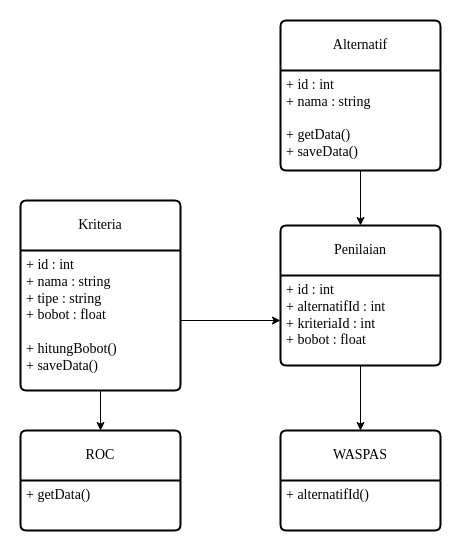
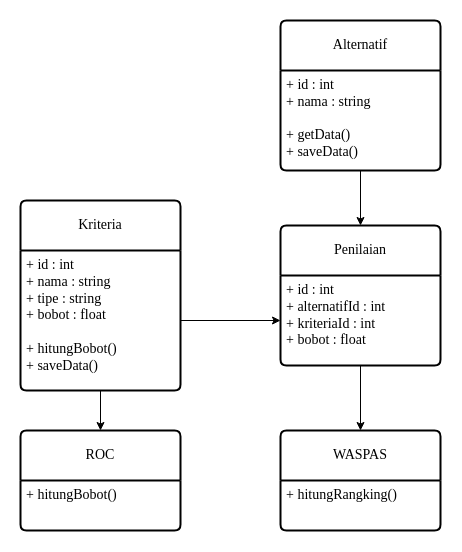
  <mxCell id="0" />
  <mxCell id="1" parent="0" />
  <mxCell id="2" value="Kriteria" style="swimlane;childLayout=stackLayout;horizontal=1;startSize=50;horizontalStack=0;rounded=1;fontSize=14;fontStyle=0;strokeWidth=2;resizeParent=0;resizeLast=1;shadow=0;dashed=0;align=center;arcSize=4;whiteSpace=wrap;html=1;fontFamily=Times New Roman;" parent="1" vertex="1"><mxGeometry x="20" y="200" width="160" height="190" as="geometry" /></mxCell>
  <mxCell id="3" value="+ id : int&lt;br&gt;+ nama : string&lt;br&gt;+ tipe : string&lt;div&gt;+ bobot : float&lt;br&gt;&lt;div&gt;&lt;br&gt;&lt;/div&gt;&lt;div&gt;+ hitungBobot()&lt;/div&gt;&lt;div&gt;+ saveData()&lt;/div&gt;&lt;/div&gt;" style="align=left;strokeColor=none;fillColor=none;spacingLeft=4;spacingRight=4;fontSize=14;verticalAlign=top;resizable=0;rotatable=0;part=1;html=1;whiteSpace=wrap;fontFamily=Times New Roman;" parent="2" vertex="1"><mxGeometry y="50" width="160" height="140" as="geometry" /></mxCell>
  <mxCell id="4" value="Alternatif" style="swimlane;childLayout=stackLayout;horizontal=1;startSize=50;horizontalStack=0;rounded=1;fontSize=14;fontStyle=0;strokeWidth=2;resizeParent=0;resizeLast=1;shadow=0;dashed=0;align=center;arcSize=4;whiteSpace=wrap;html=1;fontFamily=Times New Roman;" parent="1" vertex="1"><mxGeometry x="280" y="20" width="160" height="150" as="geometry" /></mxCell>
  <mxCell id="5" value="+ id : int&lt;br&gt;+ nama : string&lt;div&gt;&lt;br&gt;&lt;/div&gt;&lt;div&gt;+ getData()&lt;/div&gt;&lt;div&gt;+ saveData()&lt;/div&gt;" style="align=left;strokeColor=none;fillColor=none;spacingLeft=4;spacingRight=4;fontSize=14;verticalAlign=top;resizable=0;rotatable=0;part=1;html=1;whiteSpace=wrap;fontFamily=Times New Roman;" parent="4" vertex="1"><mxGeometry y="50" width="160" height="100" as="geometry" /></mxCell>
  <mxCell id="6" value="ROC" style="swimlane;childLayout=stackLayout;horizontal=1;startSize=50;horizontalStack=0;rounded=1;fontSize=14;fontStyle=0;strokeWidth=2;resizeParent=0;resizeLast=1;shadow=0;dashed=0;align=center;arcSize=4;whiteSpace=wrap;html=1;fontFamily=Times New Roman;" parent="1" vertex="1"><mxGeometry x="20" y="430" width="160" height="100" as="geometry" /></mxCell>
- <mxCell id="7" value="+ getData()" style="align=left;strokeColor=none;fillColor=none;spacingLeft=4;spacingRight=4;fontSize=14;verticalAlign=top;resizable=0;rotatable=0;part=1;html=1;whiteSpace=wrap;fontFamily=Times New Roman;" parent="6" vertex="1"><mxGeometry y="50" width="160" height="50" as="geometry" /></mxCell>
+ <mxCell id="7" value="+ hitungBobot()" style="align=left;strokeColor=none;fillColor=none;spacingLeft=4;spacingRight=4;fontSize=14;verticalAlign=top;resizable=0;rotatable=0;part=1;html=1;whiteSpace=wrap;fontFamily=Times New Roman;" parent="6" vertex="1"><mxGeometry y="50" width="160" height="50" as="geometry" /></mxCell>
  <mxCell id="8" value="WASPAS" style="swimlane;childLayout=stackLayout;horizontal=1;startSize=50;horizontalStack=0;rounded=1;fontSize=14;fontStyle=0;strokeWidth=2;resizeParent=0;resizeLast=1;shadow=0;dashed=0;align=center;arcSize=4;whiteSpace=wrap;html=1;fontFamily=Times New Roman;" parent="1" vertex="1"><mxGeometry x="280" y="430" width="160" height="100" as="geometry" /></mxCell>
- <mxCell id="9" value="+ alternatifId()" style="align=left;strokeColor=none;fillColor=none;spacingLeft=4;spacingRight=4;fontSize=14;verticalAlign=top;resizable=0;rotatable=0;part=1;html=1;whiteSpace=wrap;fontFamily=Times New Roman;" parent="8" vertex="1"><mxGeometry y="50" width="160" height="50" as="geometry" /></mxCell>
+ <mxCell id="9" value="+ hitungRangking()" style="align=left;strokeColor=none;fillColor=none;spacingLeft=4;spacingRight=4;fontSize=14;verticalAlign=top;resizable=0;rotatable=0;part=1;html=1;whiteSpace=wrap;fontFamily=Times New Roman;" parent="8" vertex="1"><mxGeometry y="50" width="160" height="50" as="geometry" /></mxCell>
  <mxCell id="10" value="Penilaian" style="swimlane;childLayout=stackLayout;horizontal=1;startSize=50;horizontalStack=0;rounded=1;fontSize=14;fontStyle=0;strokeWidth=2;resizeParent=0;resizeLast=1;shadow=0;dashed=0;align=center;arcSize=4;whiteSpace=wrap;html=1;fontFamily=Times New Roman;" vertex="1" parent="1"><mxGeometry x="280" y="225" width="160" height="140" as="geometry" /></mxCell>
  <mxCell id="11" value="+ id : int&lt;br&gt;+ alternatifId : int&lt;br&gt;+ kriteriaId : int&lt;div&gt;+ bobot : float&lt;/div&gt;" style="align=left;strokeColor=none;fillColor=none;spacingLeft=4;spacingRight=4;fontSize=14;verticalAlign=top;resizable=0;rotatable=0;part=1;html=1;whiteSpace=wrap;fontFamily=Times New Roman;" vertex="1" parent="10"><mxGeometry y="50" width="160" height="90" as="geometry" /></mxCell>
  <mxCell id="12" style="edgeStyle=orthogonalEdgeStyle;rounded=0;orthogonalLoop=1;jettySize=auto;html=1;entryX=0.5;entryY=0;entryDx=0;entryDy=0;" edge="1" parent="1" source="3" target="6"><mxGeometry relative="1" as="geometry" /></mxCell>
  <mxCell id="13" style="edgeStyle=orthogonalEdgeStyle;rounded=0;orthogonalLoop=1;jettySize=auto;html=1;entryX=0;entryY=0.5;entryDx=0;entryDy=0;" edge="1" parent="1" source="3" target="11"><mxGeometry relative="1" as="geometry" /></mxCell>
  <mxCell id="14" style="edgeStyle=orthogonalEdgeStyle;rounded=0;orthogonalLoop=1;jettySize=auto;html=1;entryX=0.5;entryY=0;entryDx=0;entryDy=0;" edge="1" parent="1" source="11" target="8"><mxGeometry relative="1" as="geometry" /></mxCell>
  <mxCell id="15" style="edgeStyle=orthogonalEdgeStyle;rounded=0;orthogonalLoop=1;jettySize=auto;html=1;entryX=0.5;entryY=0;entryDx=0;entryDy=0;" edge="1" parent="1" source="5" target="10"><mxGeometry relative="1" as="geometry" /></mxCell>
